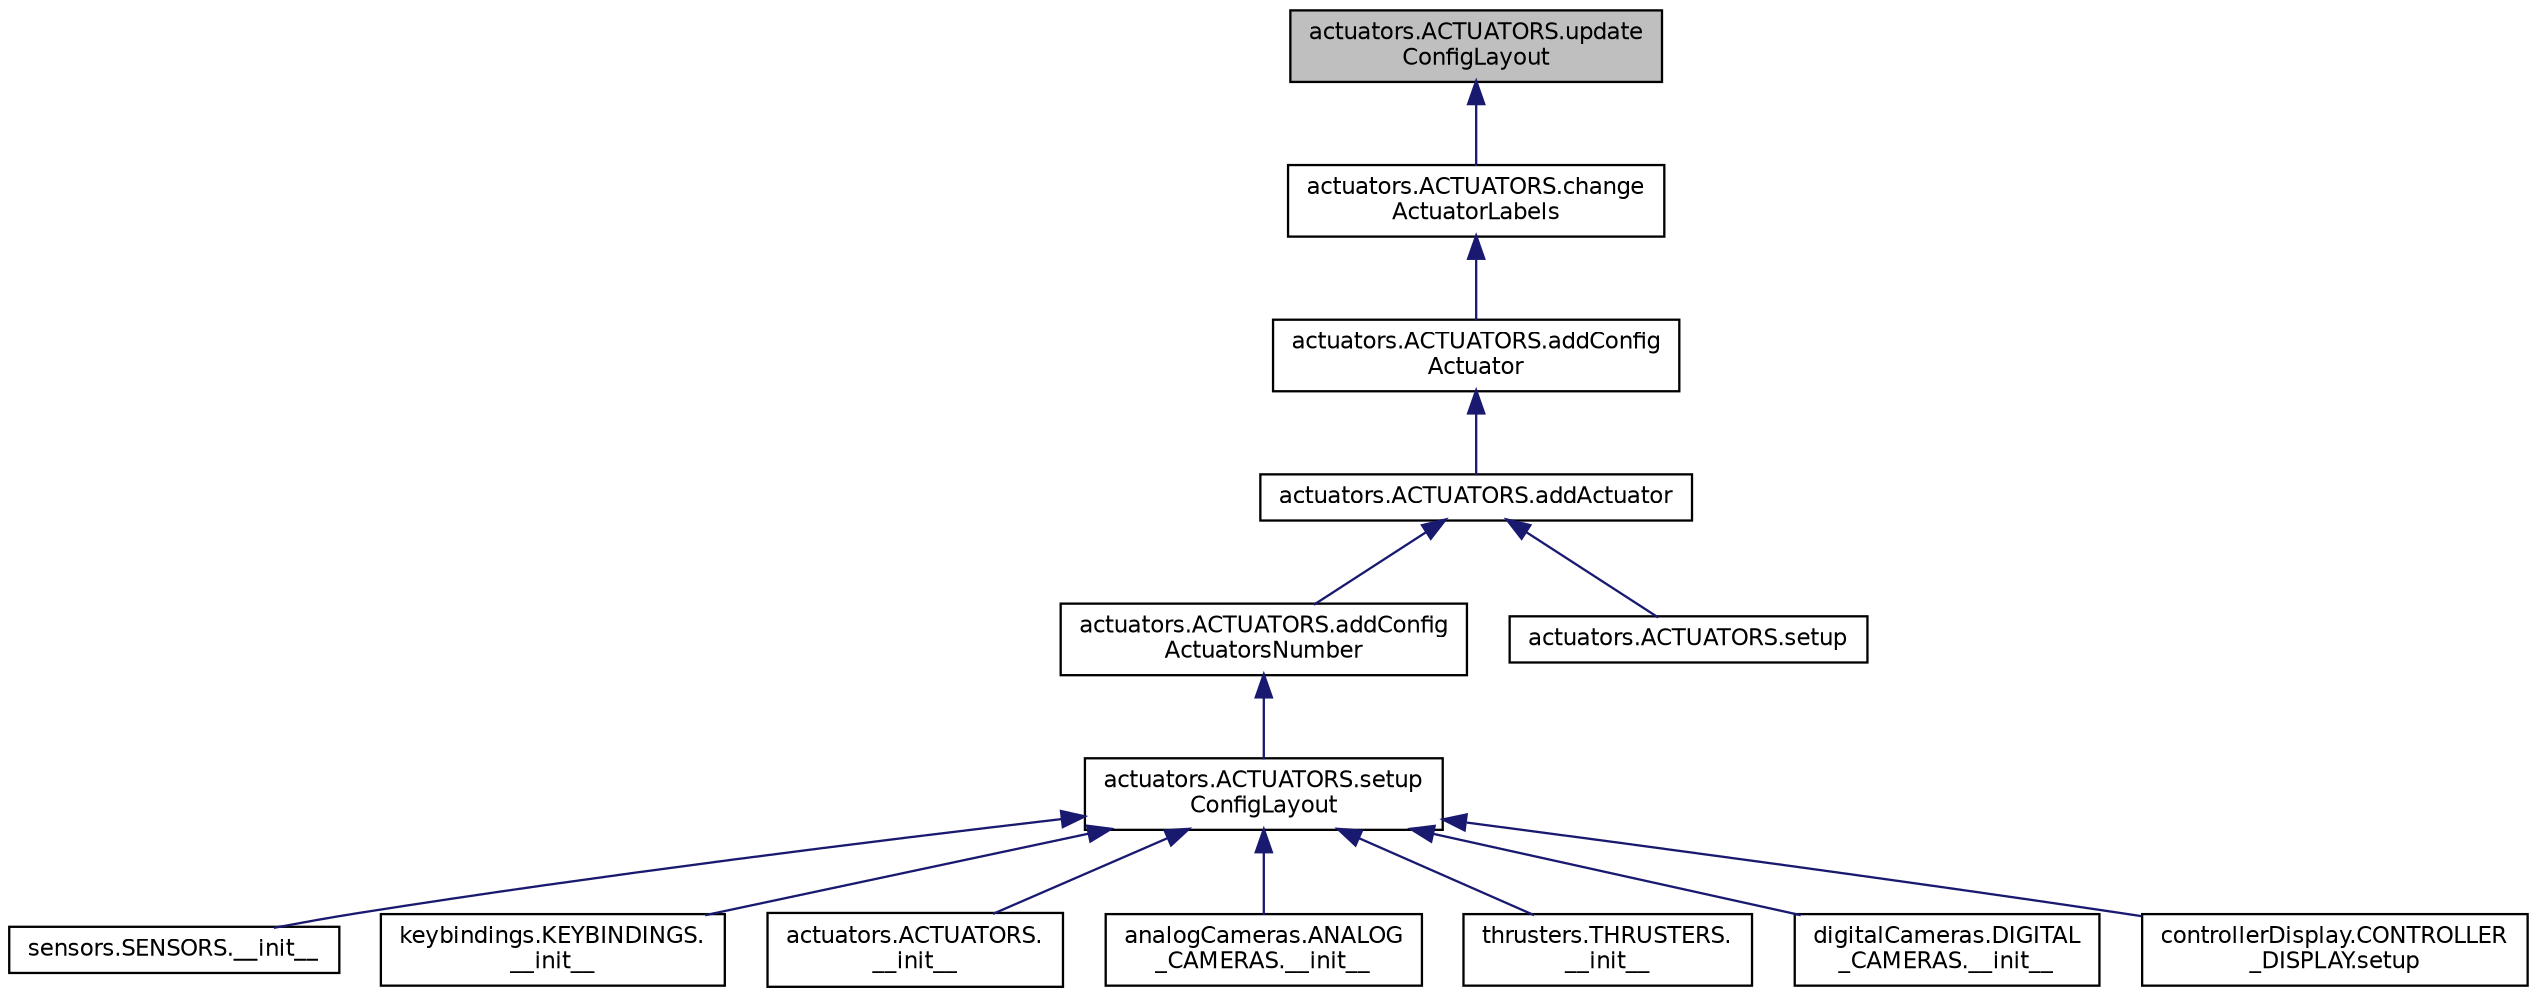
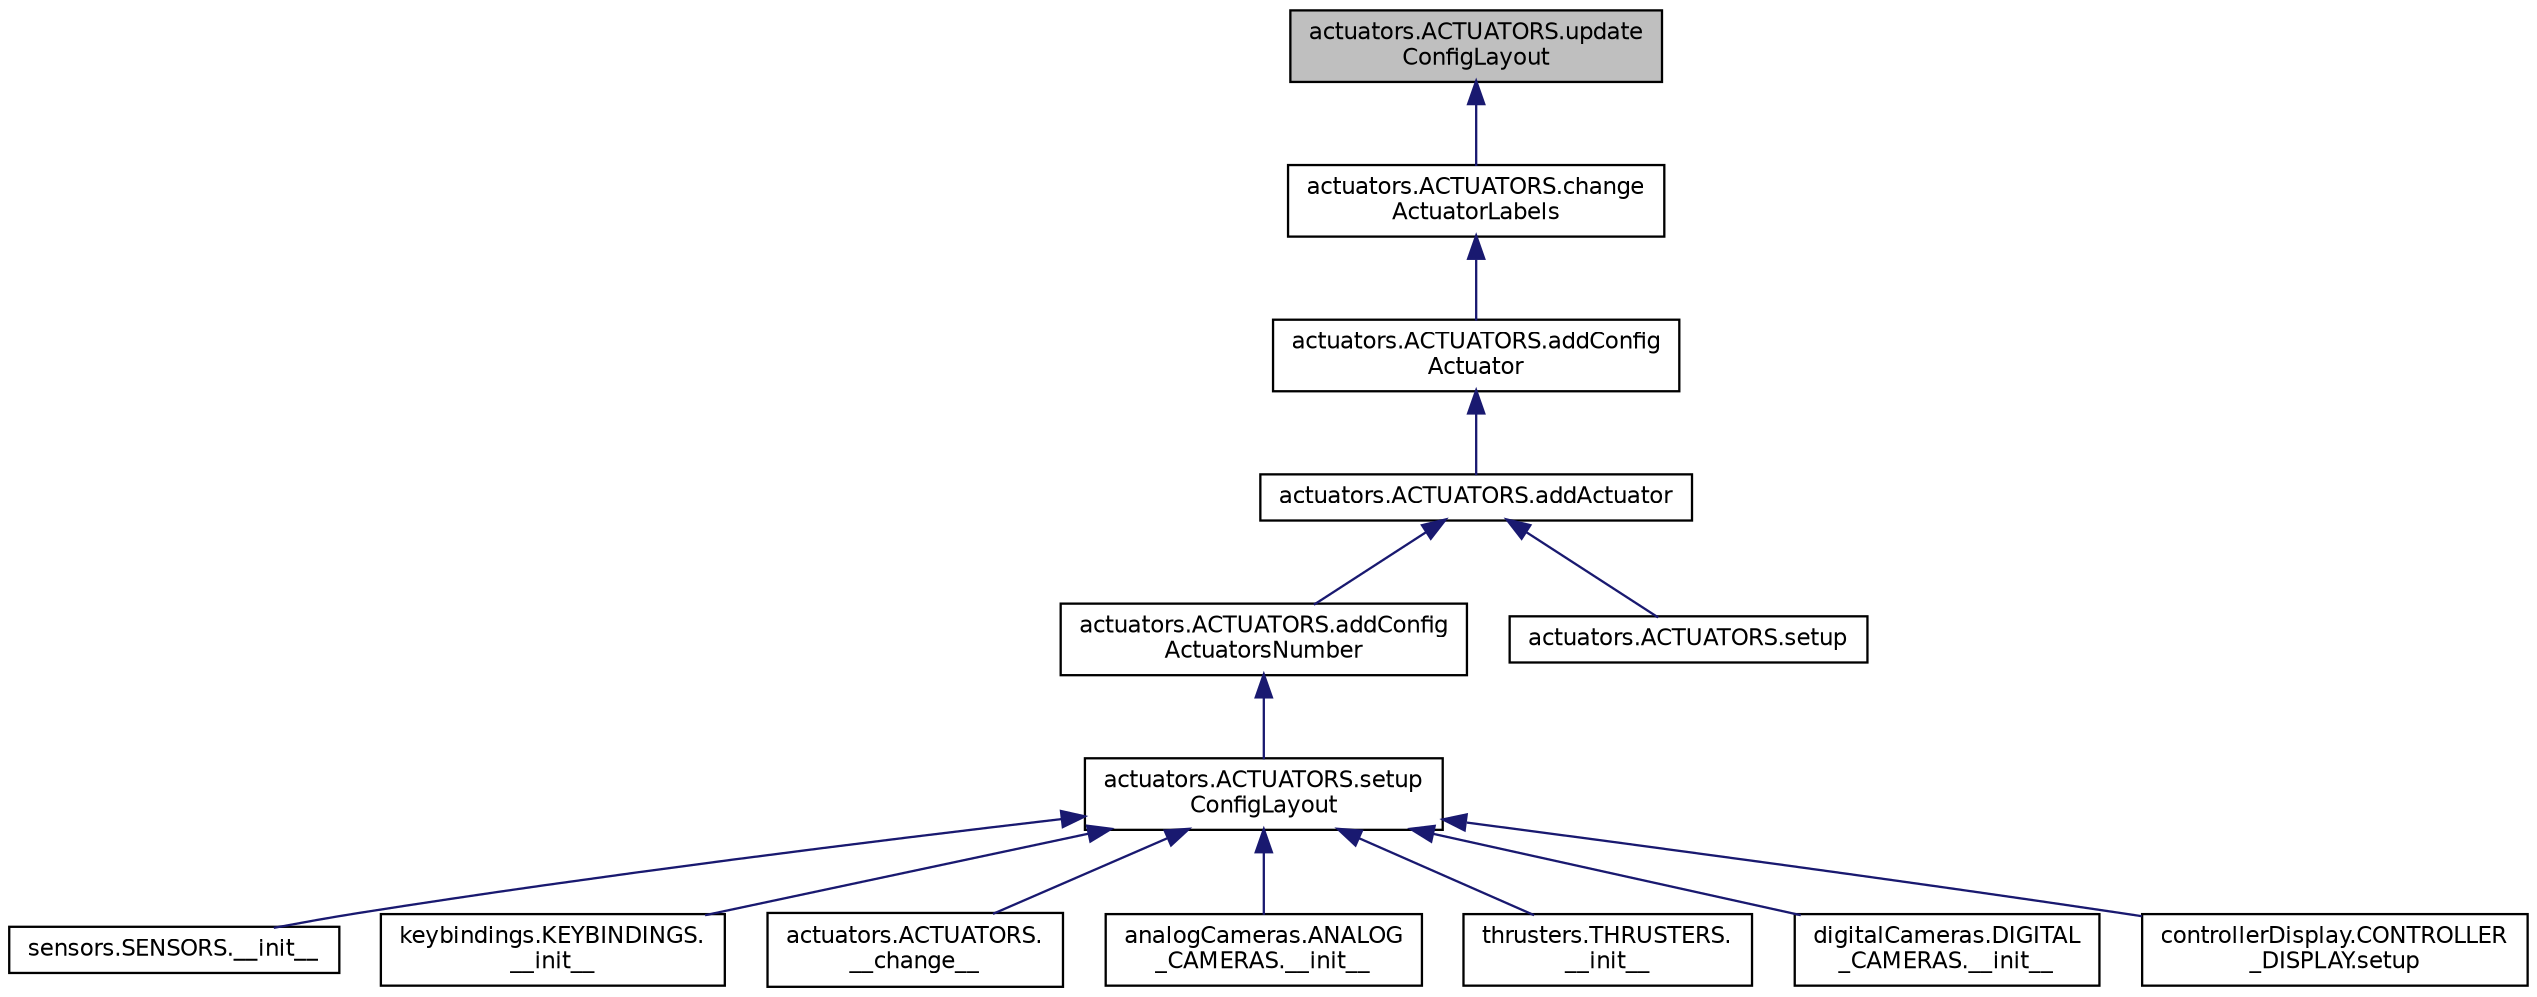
  digraph {
    rankdir=TB
    node [color=black fillcolor=white fontname=Helvetica fontsize=10 shape=record style=filled]
    edge [color=midnightblue dir=back fontname=Helvetica fontsize=10 labelfontname=Helvetica labelfontsize=10 style=solid]
    n1 [fillcolor=grey75 fontcolor=black height=0.2 label="actuators.ACTUATORS.update\lConfigLayout" width=0.4]
    n2 [height=0.2 label="actuators.ACTUATORS.change\lActuatorLabels" width=0.4]
    n3 [height=0.2 label="actuators.ACTUATORS.addConfig\lActuator" width=0.4]
    n4 [height=0.2 label="actuators.ACTUATORS.addActuator" width=0.4]
    n5 [height=0.2 label="actuators.ACTUATORS.addConfig\lActuatorsNumber" width=0.4]
    n6 [height=0.2 label="actuators.ACTUATORS.setup" width=0.4]
    n7 [height=0.2 label="actuators.ACTUATORS.setup\lConfigLayout" width=0.4]
    n8 [height=0.2 label="sensors.SENSORS.__init__" width=0.4]
    n9 [height=0.2 label="keybindings.KEYBINDINGS.\l__init__" width=0.4]
-   n10 [height=0.2 label="actuators.ACTUATORS.\l__init__" width=0.4]
+   n10 [height=0.2 label="actuators.ACTUATORS.\l__change__" width=0.4]
    n11 [height=0.2 label="analogCameras.ANALOG\l_CAMERAS.__init__" width=0.4]
    n12 [height=0.2 label="thrusters.THRUSTERS.\l__init__" width=0.4]
    n13 [height=0.2 label="digitalCameras.DIGITAL\l_CAMERAS.__init__" width=0.4]
    n14 [height=0.2 label="controllerDisplay.CONTROLLER\l_DISPLAY.setup" width=0.4]
    n1 -> n2
    n2 -> n3
    n3 -> n4
    n4 -> n5
    n4 -> n6
    n5 -> n7
    n7 -> n8
    n7 -> n9
    n7 -> n10
    n7 -> n11
    n7 -> n12
    n7 -> n13
    n7 -> n14
  }
